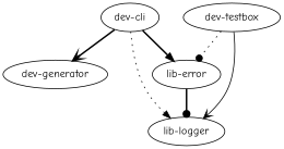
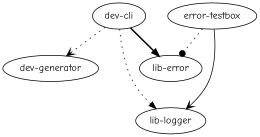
  digraph {
    fontname="Comic Neue"
    node [fontname="Comic Neue"]
    edge [arrowhead=vee fontname="Comic Neue" style=dotted]
    "dev-cli"
    "dev-generator"
    "lib-logger"
    "lib-error"
-   "dev-testbox"
-   "dev-cli" -> "dev-generator" [style=bold]
+   "dev-testbox" [label="error-testbox"]
+   "dev-cli" -> "dev-generator"
    "dev-cli" -> "lib-logger" [arrowhead=normal]
    "dev-cli" -> "lib-error" [arrowhead=normal style=bold]
-   "lib-error" -> "lib-logger" [arrowhead=dot style=bold]
    "dev-testbox" -> "lib-logger" [style=solid]
    "dev-testbox" -> "lib-error" [arrowhead=dot]
  }
